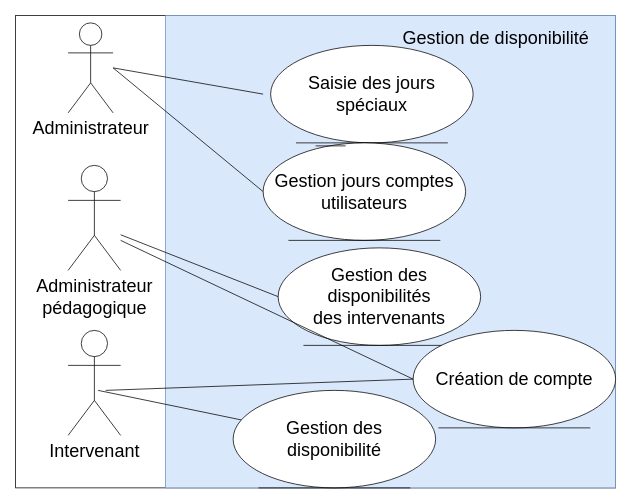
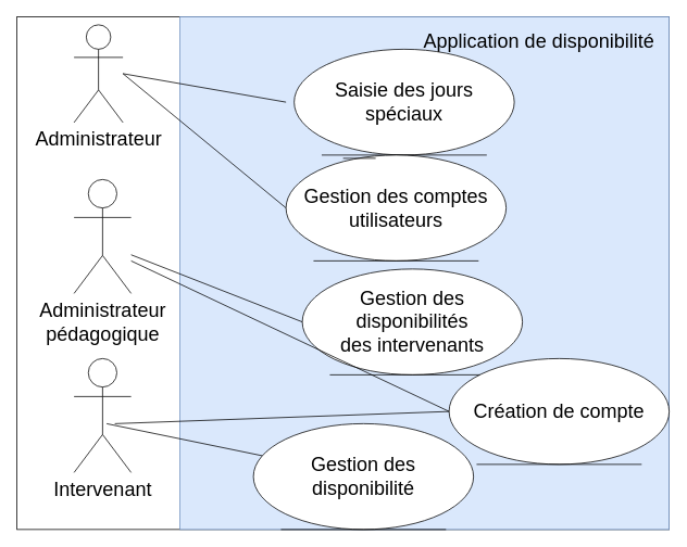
  <mxCell id="0" />
  <mxCell id="1" parent="0" />
  <mxCell id="2" value="Object" style="html=1;" parent="1" vertex="1"><mxGeometry x="20" y="20" width="800" height="630" as="geometry" /></mxCell>
  <mxCell id="3" value="" style="html=1;fillColor=#dae8fc;strokeColor=#6c8ebf;" parent="1" vertex="1"><mxGeometry x="220" y="20" width="600" height="630" as="geometry" /></mxCell>
- <mxCell id="4" value="Gestion de disponibilité" style="text;html=1;resizable=0;autosize=1;align=center;verticalAlign=middle;points=[];fillColor=none;strokeColor=none;rounded=0;fontSize=24;" parent="1" vertex="1"><mxGeometry x="510" y="35" width="300" height="30" as="geometry" /></mxCell>
+ <mxCell id="4" value="Application de disponibilité" style="text;html=1;resizable=0;autosize=1;align=center;verticalAlign=middle;points=[];fillColor=none;strokeColor=none;rounded=0;fontSize=24;" parent="1" vertex="1"><mxGeometry x="510" y="35" width="300" height="30" as="geometry" /></mxCell>
  <mxCell id="5" value="Administrateur" style="shape=umlActor;verticalLabelPosition=bottom;verticalAlign=top;html=1;fontSize=24;" parent="1" vertex="1"><mxGeometry x="90" y="30" width="60" height="120" as="geometry" /></mxCell>
  <mxCell id="6" value="&lt;div&gt;Administrateur &lt;br&gt;&lt;/div&gt;&lt;div&gt;pédagogique&lt;/div&gt;" style="shape=umlActor;verticalLabelPosition=bottom;verticalAlign=top;html=1;fontSize=24;" parent="1" vertex="1"><mxGeometry x="90" y="220" width="70" height="140" as="geometry" /></mxCell>
  <mxCell id="7" value="Intervenant" style="shape=umlActor;verticalLabelPosition=bottom;verticalAlign=top;html=1;fontSize=24;" parent="1" vertex="1"><mxGeometry x="90" y="440" width="70" height="140" as="geometry" /></mxCell>
  <mxCell id="8" value="&lt;div&gt;Saisie des jours&lt;/div&gt;&lt;div&gt;spéciaux&lt;br&gt;&lt;/div&gt;" style="ellipse;shape=umlEntity;whiteSpace=wrap;html=1;fontSize=24;" parent="1" vertex="1"><mxGeometry x="360" y="60" width="270" height="130" as="geometry" /></mxCell>
- <mxCell id="9" value="&lt;div&gt;Gestion jours comptes&lt;/div&gt;&lt;div&gt;utilisateurs&lt;br&gt;&lt;/div&gt;" style="ellipse;shape=umlEntity;whiteSpace=wrap;html=1;fontSize=24;" parent="1" vertex="1"><mxGeometry x="350" y="190" width="270" height="130" as="geometry" /></mxCell>
+ <mxCell id="9" value="&lt;div&gt;Gestion des comptes&lt;/div&gt;&lt;div&gt;utilisateurs&lt;br&gt;&lt;/div&gt;" style="ellipse;shape=umlEntity;whiteSpace=wrap;html=1;fontSize=24;" parent="1" vertex="1"><mxGeometry x="350" y="190" width="270" height="130" as="geometry" /></mxCell>
  <mxCell id="10" value="" style="line;strokeWidth=1;fillColor=none;align=left;verticalAlign=middle;spacingTop=-1;spacingLeft=3;spacingRight=3;rotatable=0;labelPosition=right;points=[];portConstraint=eastwest;fontSize=24;" parent="1" vertex="1"><mxGeometry x="420" y="190" width="40" height="8" as="geometry" /></mxCell>
  <mxCell id="11" value="" style="endArrow=none;html=1;fontSize=24;" parent="1" edge="1"><mxGeometry width="50" height="50" relative="1" as="geometry"><mxPoint x="150" y="90" as="sourcePoint" /><mxPoint x="350" y="125" as="targetPoint" /></mxGeometry></mxCell>
  <mxCell id="12" value="" style="endArrow=none;html=1;fontSize=24;entryX=0;entryY=0.5;entryDx=0;entryDy=0;" parent="1" target="9" edge="1"><mxGeometry width="50" height="50" relative="1" as="geometry"><mxPoint x="150" y="90" as="sourcePoint" /><mxPoint x="350" y="140.22" as="targetPoint" /></mxGeometry></mxCell>
  <mxCell id="13" value="&lt;div&gt;Gestion des disponibilités&lt;/div&gt;&lt;div&gt;des intervenants&lt;br&gt;&lt;/div&gt;" style="ellipse;shape=umlEntity;whiteSpace=wrap;html=1;fontSize=24;" parent="1" vertex="1"><mxGeometry x="370" y="330" width="270" height="130" as="geometry" /></mxCell>
  <mxCell id="14" value="" style="endArrow=none;html=1;fontSize=24;entryX=0;entryY=0.5;entryDx=0;entryDy=0;" parent="1" target="13" edge="1"><mxGeometry width="50" height="50" relative="1" as="geometry"><mxPoint x="160" y="312.5" as="sourcePoint" /><mxPoint x="360" y="477.5" as="targetPoint" /></mxGeometry></mxCell>
  <mxCell id="15" value="Création de compte" style="ellipse;shape=umlEntity;whiteSpace=wrap;html=1;fontSize=24;" parent="1" vertex="1"><mxGeometry x="550" y="440" width="270" height="130" as="geometry" /></mxCell>
  <mxCell id="16" value="" style="endArrow=none;html=1;fontSize=24;entryX=0;entryY=0.5;entryDx=0;entryDy=0;" parent="1" target="15" edge="1"><mxGeometry width="50" height="50" relative="1" as="geometry"><mxPoint x="160" y="320" as="sourcePoint" /><mxPoint x="380" y="460" as="targetPoint" /></mxGeometry></mxCell>
  <mxCell id="17" value="&lt;div&gt;Gestion des &lt;br&gt;&lt;/div&gt;&lt;div&gt;disponibilité&lt;br&gt;&lt;/div&gt;" style="ellipse;shape=umlEntity;whiteSpace=wrap;html=1;fontSize=24;" parent="1" vertex="1"><mxGeometry x="310" y="520" width="270" height="130" as="geometry" /></mxCell>
  <mxCell id="18" value="" style="endArrow=none;html=1;fontSize=24;entryX=0;entryY=0.5;entryDx=0;entryDy=0;" parent="1" target="15" edge="1"><mxGeometry width="50" height="50" relative="1" as="geometry"><mxPoint x="140" y="520" as="sourcePoint" /><mxPoint x="589.267" y="620.42" as="targetPoint" /><Array as="points" /></mxGeometry></mxCell>
  <mxCell id="19" value="" style="endArrow=none;html=1;fontSize=24;exitX=1;exitY=0.333;exitDx=0;exitDy=0;exitPerimeter=0;" parent="1" target="17" edge="1"><mxGeometry width="50" height="50" relative="1" as="geometry"><mxPoint x="130" y="519.997" as="sourcePoint" /><mxPoint x="520" y="538.33" as="targetPoint" /><Array as="points" /></mxGeometry></mxCell>
